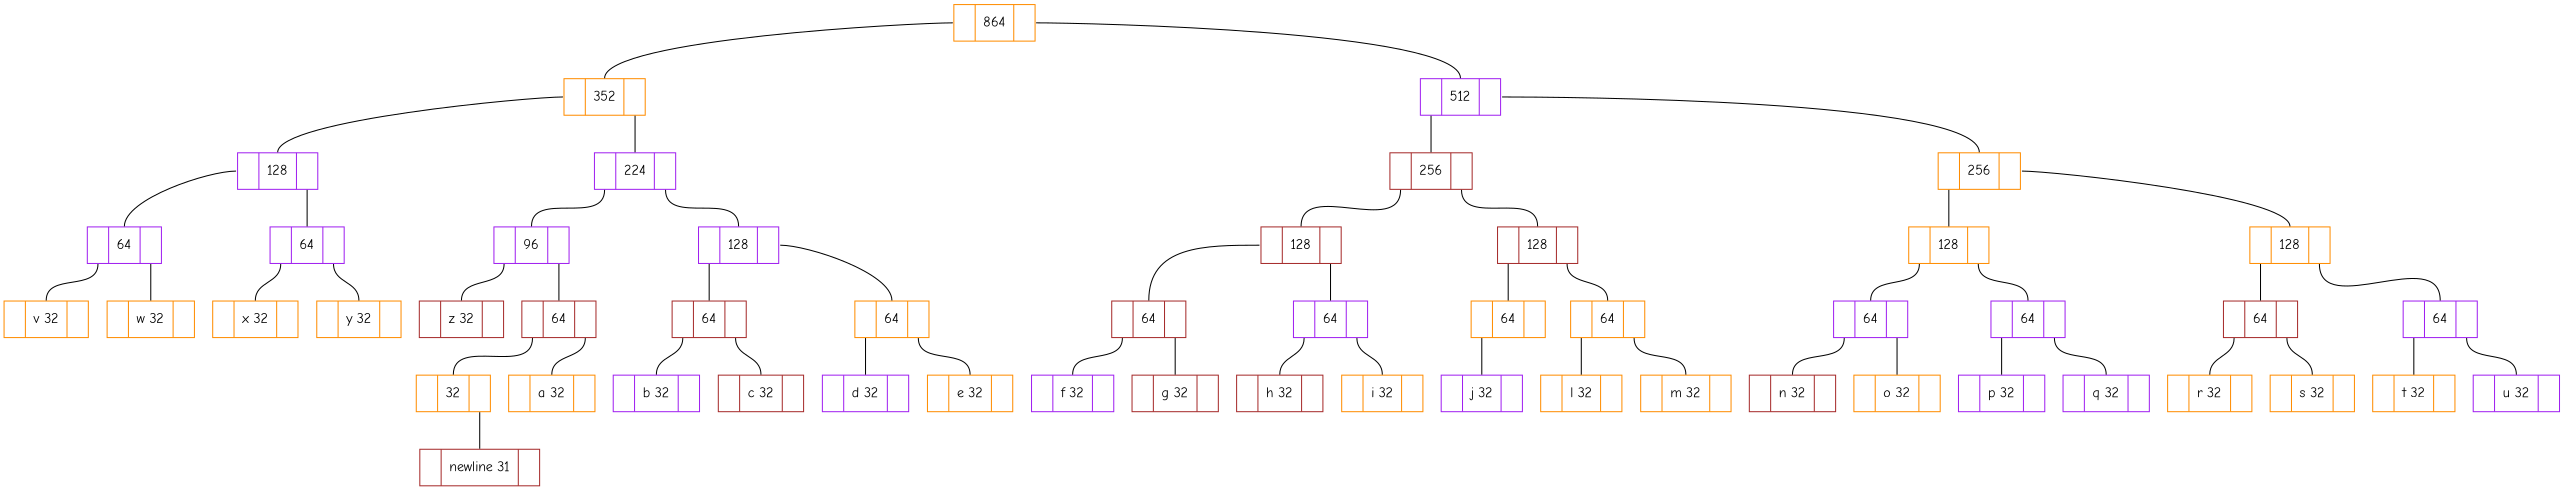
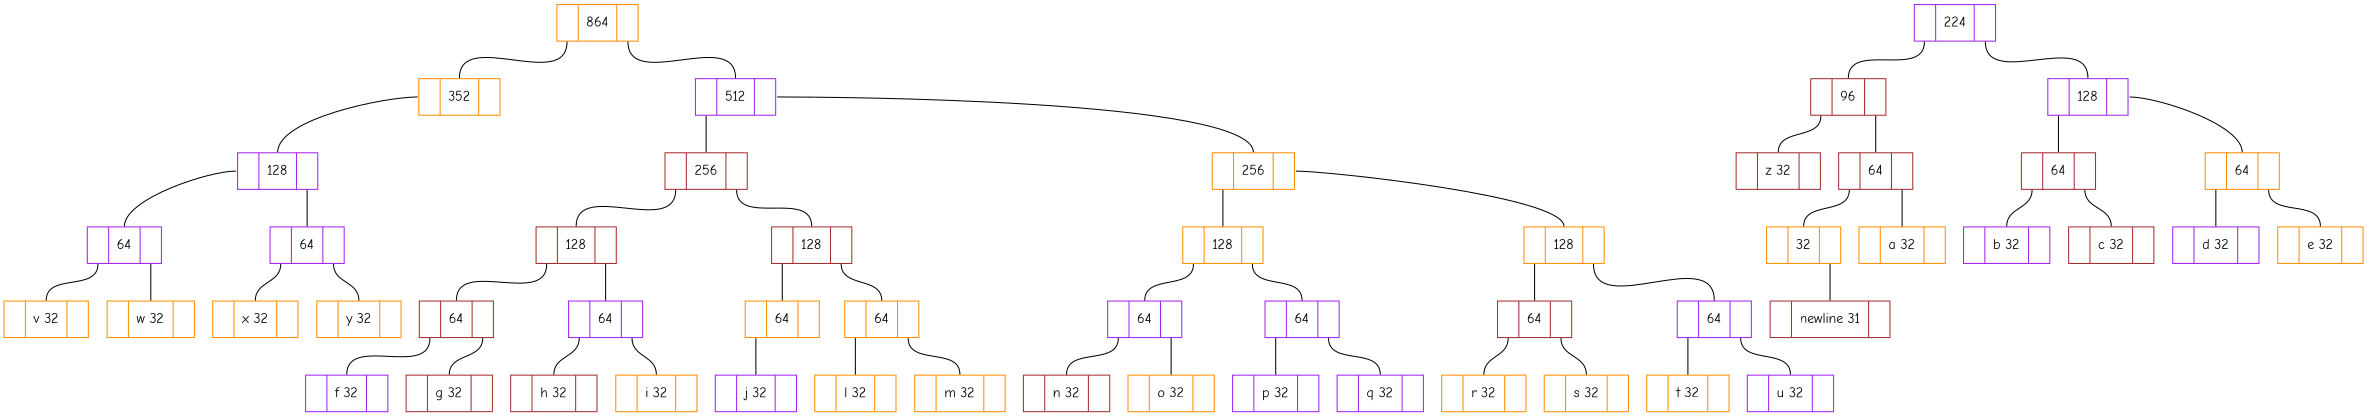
  graph {
    fontname="Comic Neue"
    node [color=darkorange fontname="Comic Neue" shape=record]
    edge [fontname="Comic Neue" headport=f1 tailport=f0]
    n1 [label="<f0> |<f1>   864|<f2> "]
    n2 [label="<f0> |<f1>   352|<f2> "]
    n3 [color=purple label="<f0> |<f1>   512|<f2> "]
    n4 [color=purple label="<f0> |<f1>   128|<f2> "]
    n5 [color=purple label="<f0> |<f1>   224|<f2> "]
    n6 [color=brown label="<f0> |<f1>   256|<f2> "]
    n7 [label="<f0> |<f1>   256|<f2> "]
    n8 [color=purple label="<f0> |<f1>   64|<f2> "]
    n9 [color=purple label="<f0> |<f1>   64|<f2> "]
-   n10 [color=purple label="<f0> |<f1>   96|<f2> "]
+   n10 [color=brown label="<f0> |<f1>   96|<f2> "]
    n11 [color=purple label="<f0> |<f1>   128|<f2> "]
    n12 [label="<f0> |<f1> v 32|<f2> "]
    n13 [label="<f0> |<f1> w 32|<f2> "]
    n14 [label="<f0> |<f1> x 32|<f2> "]
    n15 [label="<f0> |<f1> y 32|<f2> "]
    n16 [color=brown label="<f0> |<f1> z 32|<f2> "]
    n17 [color=brown label="<f0> |<f1>   64|<f2> "]
    n18 [color=brown label="<f0> |<f1>   64|<f2> "]
    n19 [label="<f0> |<f1>   64|<f2> "]
    n20 [label="<f0> |<f1>   32|<f2> "]
    n21 [label="<f0> |<f1> a 32|<f2> "]
    n22 [color=brown label="<f0> |<f1> newline 31|<f2> "]
    n23 [color=purple label="<f0> |<f1> b 32|<f2> "]
    n24 [color=brown label="<f0> |<f1> c 32|<f2> "]
    n25 [color=purple label="<f0> |<f1> d 32|<f2> "]
    n26 [label="<f0> |<f1> e 32|<f2> "]
    n27 [color=brown label="<f0> |<f1>   128|<f2> "]
    n28 [color=brown label="<f0> |<f1>   128|<f2> "]
    n29 [label="<f0> |<f1>   128|<f2> "]
    n30 [label="<f0> |<f1>   128|<f2> "]
    n31 [color=brown label="<f0> |<f1>   64|<f2> "]
    n32 [color=purple label="<f0> |<f1>   64|<f2> "]
    n33 [label="<f0> |<f1>   64|<f2> "]
    n34 [label="<f0> |<f1>   64|<f2> "]
    n35 [color=purple label="<f0> |<f1> f 32|<f2> "]
    n36 [color=brown label="<f0> |<f1> g 32|<f2> "]
    n37 [color=brown label="<f0> |<f1> h 32|<f2> "]
    n38 [label="<f0> |<f1> i 32|<f2> "]
    n39 [color=purple label="<f0> |<f1> j 32|<f2> "]
    n40 [label="<f0> |<f1> l 32|<f2> "]
    n41 [label="<f0> |<f1> m 32|<f2> "]
    n42 [color=purple label="<f0> |<f1>   64|<f2> "]
    n43 [color=purple label="<f0> |<f1>   64|<f2> "]
    n44 [color=brown label="<f0> |<f1>   64|<f2> "]
    n45 [color=purple label="<f0> |<f1>   64|<f2> "]
    n46 [color=brown label="<f0> |<f1> n 32|<f2> "]
    n47 [label="<f0> |<f1> o 32|<f2> "]
    n48 [color=purple label="<f0> |<f1> p 32|<f2> "]
    n49 [color=purple label="<f0> |<f1> q 32|<f2> "]
    n50 [label="<f0> |<f1> r 32|<f2> "]
    n51 [label="<f0> |<f1> s 32|<f2> "]
    n52 [label="<f0> |<f1> t 32|<f2> "]
    n53 [color=purple label="<f0> |<f1> u 32|<f2> "]
    n1 -- n2
    n1 -- n3 [tailport=f2]
    n2 -- n4
-   n2 -- n5 [tailport=f2]
    n3 -- n6
    n3 -- n7 [tailport=f2]
    n4 -- n8
    n4 -- n9 [tailport=f2]
    n5 -- n10
    n5 -- n11 [tailport=f2]
    n6 -- n27
    n6 -- n28 [tailport=f2]
    n7 -- n29
    n7 -- n30 [tailport=f2]
    n8 -- n12
    n8 -- n13 [tailport=f2]
    n9 -- n14
    n9 -- n15 [tailport=f2]
    n10 -- n16
    n10 -- n17 [tailport=f2]
    n11 -- n18
    n11 -- n19 [tailport=f2]
    n17 -- n20
    n17 -- n21 [tailport=f2]
    n18 -- n23
    n18 -- n24 [tailport=f2]
    n19 -- n25
    n19 -- n26 [tailport=f2]
    n20 -- n22 [tailport=f2]
    n27 -- n31
    n27 -- n32 [tailport=f2]
    n28 -- n33
    n28 -- n34 [tailport=f2]
    n29 -- n42
    n29 -- n43 [tailport=f2]
    n30 -- n44
    n30 -- n45 [tailport=f2]
    n31 -- n35
    n31 -- n36 [tailport=f2]
    n32 -- n37
    n32 -- n38 [tailport=f2]
    n33 -- n39
    n34 -- n40
    n34 -- n41 [tailport=f2]
    n42 -- n46
    n42 -- n47 [tailport=f2]
    n43 -- n48
    n43 -- n49 [tailport=f2]
    n44 -- n50
    n44 -- n51 [tailport=f2]
    n45 -- n52
    n45 -- n53 [tailport=f2]
  }
